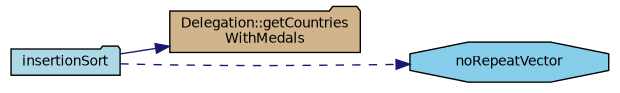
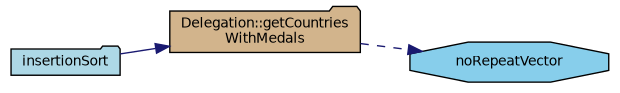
  digraph {
    rankdir=LR
    node [color=black fontname=Helvetica fontsize=10 shape=folder style=filled]
    edge [color=midnightblue fontname=Helvetica fontsize=10 labelfontname=Helvetica labelfontsize=10]
    n1 [fillcolor=tan fontcolor=black height=0.2 label="Delegation::getCountries\lWithMedals" width=0.4]
    n2 [fillcolor=skyblue height=0.2 label=noRepeatVector shape=octagon width=0.4]
    n3 [fillcolor=lightblue height=0.2 label=insertionSort width=0.4]
-   n3 -> n2 [style=dashed]
+   n1 -> n2 [style=dashed]
    n3 -> n1 [style=solid]
  }
